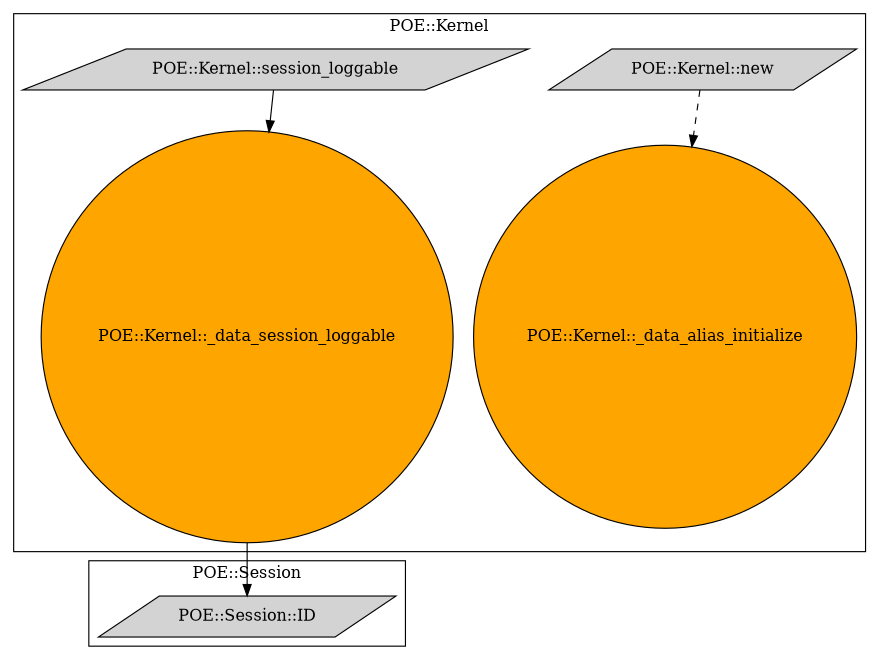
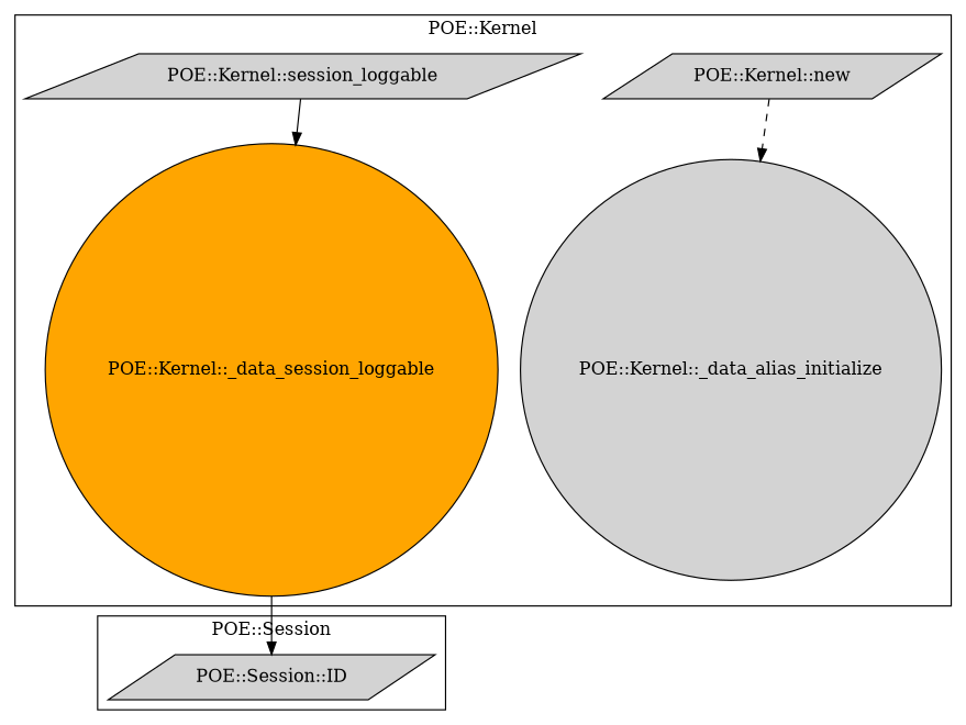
  digraph {
    node [fillcolor=lightgrey shape=parallelogram style=filled]
    edge [style=solid]
    "POE::Kernel::new"
-   "POE::Kernel::_data_alias_initialize" [fillcolor=orange shape=circle]
+   "POE::Kernel::_data_alias_initialize" [shape=circle]
    n3 [label="POE::Kernel::session_loggable"]
    n4 [fillcolor=orange label="POE::Kernel::_data_session_loggable" shape=circle]
    "POE::Session::ID"
    subgraph cluster_1 {
      label="POE::Kernel"
      "POE::Kernel::new"
      "POE::Kernel::_data_alias_initialize"
      n3
      n4
    }
    subgraph cluster_2 {
      label="POE::Session"
      "POE::Session::ID"
    }
    "POE::Kernel::new" -> "POE::Kernel::_data_alias_initialize" [style=dashed]
    n3 -> n4
    n4 -> "POE::Session::ID"
  }
